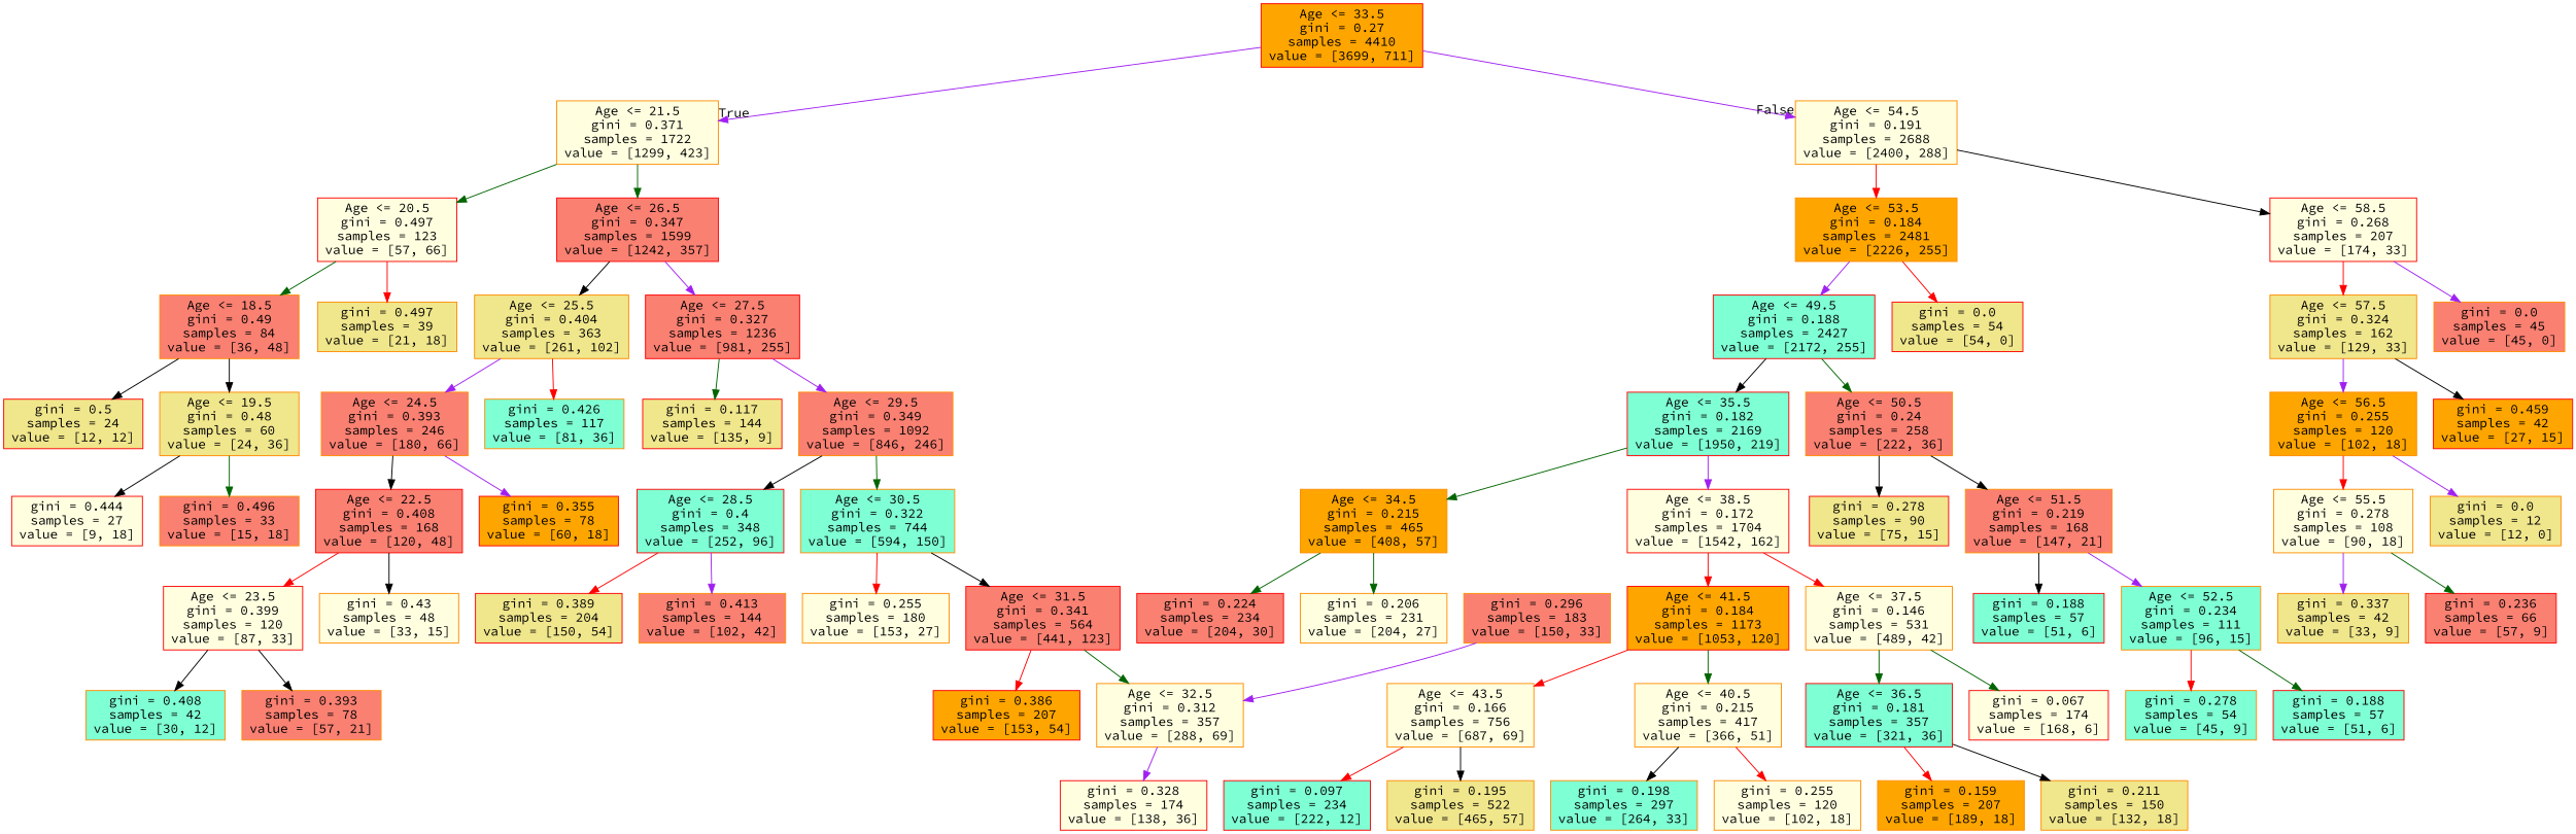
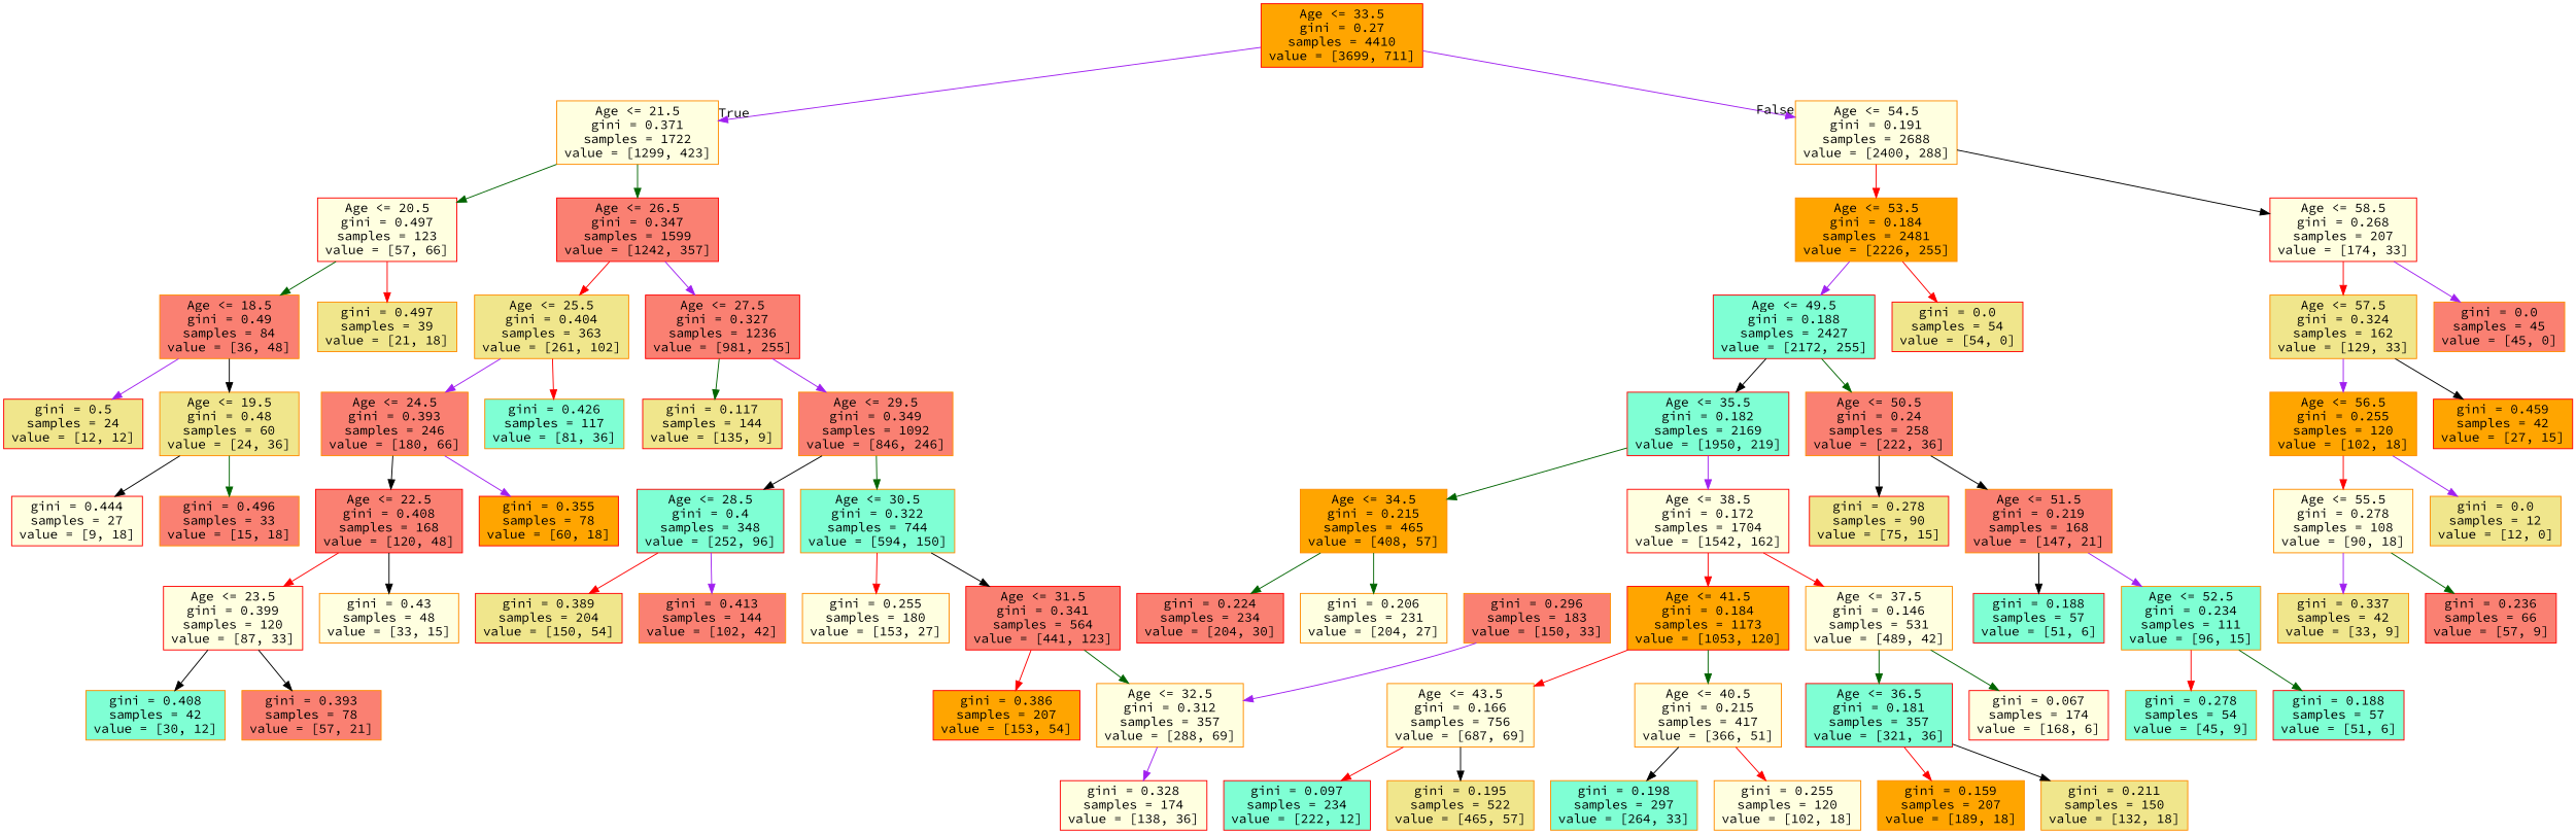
  digraph {
    fontname="Source Code Pro"
    node [color=darkorange fillcolor=lightyellow fontname="Source Code Pro" shape=box style=filled]
    edge [color=black fontname="Source Code Pro"]
    n1 [color=red fillcolor=orange label="Age <= 33.5\ngini = 0.27\nsamples = 4410\nvalue = [3699, 711]"]
    n2 [label="Age <= 21.5\ngini = 0.371\nsamples = 1722\nvalue = [1299, 423]"]
    n3 [label="Age <= 54.5\ngini = 0.191\nsamples = 2688\nvalue = [2400, 288]"]
    n4 [color=red label="Age <= 20.5\ngini = 0.497\nsamples = 123\nvalue = [57, 66]"]
    n5 [color=red fillcolor=salmon label="Age <= 26.5\ngini = 0.347\nsamples = 1599\nvalue = [1242, 357]"]
    n6 [fillcolor=orange label="Age <= 53.5\ngini = 0.184\nsamples = 2481\nvalue = [2226, 255]"]
    n7 [color=red label="Age <= 58.5\ngini = 0.268\nsamples = 207\nvalue = [174, 33]"]
    n8 [fillcolor=salmon label="Age <= 18.5\ngini = 0.49\nsamples = 84\nvalue = [36, 48]"]
    n9 [fillcolor=khaki label="gini = 0.497\nsamples = 39\nvalue = [21, 18]"]
    n10 [fillcolor=khaki label="Age <= 25.5\ngini = 0.404\nsamples = 363\nvalue = [261, 102]"]
    n11 [color=red fillcolor=salmon label="Age <= 27.5\ngini = 0.327\nsamples = 1236\nvalue = [981, 255]"]
    n12 [color=red fillcolor=khaki label="gini = 0.5\nsamples = 24\nvalue = [12, 12]"]
    n13 [fillcolor=khaki label="Age <= 19.5\ngini = 0.48\nsamples = 60\nvalue = [24, 36]"]
    n14 [color=red label="gini = 0.444\nsamples = 27\nvalue = [9, 18]"]
    n15 [fillcolor=salmon label="gini = 0.496\nsamples = 33\nvalue = [15, 18]"]
    n16 [fillcolor=salmon label="Age <= 24.5\ngini = 0.393\nsamples = 246\nvalue = [180, 66]"]
    n17 [fillcolor=aquamarine label="gini = 0.426\nsamples = 117\nvalue = [81, 36]"]
    n18 [color=red fillcolor=khaki label="gini = 0.117\nsamples = 144\nvalue = [135, 9]"]
    n19 [fillcolor=salmon label="Age <= 29.5\ngini = 0.349\nsamples = 1092\nvalue = [846, 246]"]
    n20 [color=red fillcolor=salmon label="Age <= 22.5\ngini = 0.408\nsamples = 168\nvalue = [120, 48]"]
    n21 [color=red fillcolor=orange label="gini = 0.355\nsamples = 78\nvalue = [60, 18]"]
    n22 [label="gini = 0.43\nsamples = 48\nvalue = [33, 15]"]
    n23 [color=red label="Age <= 23.5\ngini = 0.399\nsamples = 120\nvalue = [87, 33]"]
    n24 [fillcolor=aquamarine label="gini = 0.408\nsamples = 42\nvalue = [30, 12]"]
    n25 [fillcolor=salmon label="gini = 0.393\nsamples = 78\nvalue = [57, 21]"]
    n26 [color=red fillcolor=aquamarine label="Age <= 28.5\ngini = 0.4\nsamples = 348\nvalue = [252, 96]"]
    n27 [fillcolor=aquamarine label="Age <= 30.5\ngini = 0.322\nsamples = 744\nvalue = [594, 150]"]
    n28 [fillcolor=salmon label="gini = 0.413\nsamples = 144\nvalue = [102, 42]"]
    n29 [color=red fillcolor=khaki label="gini = 0.389\nsamples = 204\nvalue = [150, 54]"]
    n30 [label="gini = 0.255\nsamples = 180\nvalue = [153, 27]"]
    n31 [color=red fillcolor=salmon label="Age <= 31.5\ngini = 0.341\nsamples = 564\nvalue = [441, 123]"]
    n32 [color=red fillcolor=orange label="gini = 0.386\nsamples = 207\nvalue = [153, 54]"]
    n33 [label="Age <= 32.5\ngini = 0.312\nsamples = 357\nvalue = [288, 69]"]
    n34 [color=red label="gini = 0.328\nsamples = 174\nvalue = [138, 36]"]
    n35 [fillcolor=salmon label="gini = 0.296\nsamples = 183\nvalue = [150, 33]"]
    n36 [color=red fillcolor=aquamarine label="Age <= 49.5\ngini = 0.188\nsamples = 2427\nvalue = [2172, 255]"]
    n37 [color=red fillcolor=khaki label="gini = 0.0\nsamples = 54\nvalue = [54, 0]"]
    n38 [fillcolor=khaki label="Age <= 57.5\ngini = 0.324\nsamples = 162\nvalue = [129, 33]"]
    n39 [fillcolor=salmon label="gini = 0.0\nsamples = 45\nvalue = [45, 0]"]
    n40 [color=red fillcolor=aquamarine label="Age <= 35.5\ngini = 0.182\nsamples = 2169\nvalue = [1950, 219]"]
    n41 [fillcolor=salmon label="Age <= 50.5\ngini = 0.24\nsamples = 258\nvalue = [222, 36]"]
    n42 [fillcolor=orange label="Age <= 34.5\ngini = 0.215\nsamples = 465\nvalue = [408, 57]"]
    n43 [color=red label="Age <= 38.5\ngini = 0.172\nsamples = 1704\nvalue = [1542, 162]"]
    n44 [color=red fillcolor=khaki label="gini = 0.278\nsamples = 90\nvalue = [75, 15]"]
    n45 [fillcolor=salmon label="Age <= 51.5\ngini = 0.219\nsamples = 168\nvalue = [147, 21]"]
    n46 [label="gini = 0.206\nsamples = 231\nvalue = [204, 27]"]
    n47 [color=red fillcolor=salmon label="gini = 0.224\nsamples = 234\nvalue = [204, 30]"]
    n48 [label="Age <= 37.5\ngini = 0.146\nsamples = 531\nvalue = [489, 42]"]
    n49 [color=red fillcolor=orange label="Age <= 41.5\ngini = 0.184\nsamples = 1173\nvalue = [1053, 120]"]
    n50 [color=red fillcolor=aquamarine label="Age <= 36.5\ngini = 0.181\nsamples = 357\nvalue = [321, 36]"]
    n51 [color=red label="gini = 0.067\nsamples = 174\nvalue = [168, 6]"]
    n52 [label="Age <= 40.5\ngini = 0.215\nsamples = 417\nvalue = [366, 51]"]
    n53 [label="Age <= 43.5\ngini = 0.166\nsamples = 756\nvalue = [687, 69]"]
    n54 [fillcolor=orange label="gini = 0.159\nsamples = 207\nvalue = [189, 18]"]
    n55 [fillcolor=khaki label="gini = 0.211\nsamples = 150\nvalue = [132, 18]"]
    n56 [fillcolor=aquamarine label="gini = 0.198\nsamples = 297\nvalue = [264, 33]"]
    n57 [label="gini = 0.255\nsamples = 120\nvalue = [102, 18]"]
    n58 [color=red fillcolor=aquamarine label="gini = 0.097\nsamples = 234\nvalue = [222, 12]"]
    n59 [fillcolor=khaki label="gini = 0.195\nsamples = 522\nvalue = [465, 57]"]
    n60 [color=red fillcolor=aquamarine label="gini = 0.188\nsamples = 57\nvalue = [51, 6]"]
    n61 [fillcolor=aquamarine label="Age <= 52.5\ngini = 0.234\nsamples = 111\nvalue = [96, 15]"]
    n62 [fillcolor=aquamarine label="gini = 0.278\nsamples = 54\nvalue = [45, 9]"]
    n63 [color=red fillcolor=aquamarine label="gini = 0.188\nsamples = 57\nvalue = [51, 6]"]
    n64 [fillcolor=orange label="Age <= 56.5\ngini = 0.255\nsamples = 120\nvalue = [102, 18]"]
    n65 [color=red fillcolor=orange label="gini = 0.459\nsamples = 42\nvalue = [27, 15]"]
    n66 [label="Age <= 55.5\ngini = 0.278\nsamples = 108\nvalue = [90, 18]"]
    n67 [fillcolor=khaki label="gini = 0.0\nsamples = 12\nvalue = [12, 0]"]
    n68 [color=red fillcolor=salmon label="gini = 0.236\nsamples = 66\nvalue = [57, 9]"]
    n69 [fillcolor=khaki label="gini = 0.337\nsamples = 42\nvalue = [33, 9]"]
    n1 -> n2 [color=purple headlabel=True labelangle=45 labeldistance=2.5]
    n1 -> n3 [color=purple headlabel=False labelangle=-45 labeldistance=2.5]
    n2 -> n4 [color=darkgreen]
    n2 -> n5 [color=darkgreen]
    n3 -> n6 [color=red]
    n3 -> n7
    n4 -> n8 [color=darkgreen]
    n4 -> n9 [color=red]
-   n5 -> n10
+   n5 -> n10 [color=red]
    n5 -> n11 [color=purple]
    n6 -> n36 [color=purple]
    n6 -> n37 [color=red]
    n7 -> n38 [color=red]
    n7 -> n39 [color=purple]
-   n8 -> n12
+   n8 -> n12 [color=purple]
    n8 -> n13
    n10 -> n16 [color=purple]
    n10 -> n17 [color=red]
    n11 -> n18 [color=darkgreen]
    n11 -> n19 [color=purple]
    n13 -> n14
    n13 -> n15 [color=darkgreen]
    n16 -> n20
    n16 -> n21 [color=purple]
    n19 -> n26
    n19 -> n27 [color=darkgreen]
    n20 -> n22
    n20 -> n23 [color=red]
    n23 -> n24
    n23 -> n25
    n26 -> n28 [color=purple]
    n26 -> n29 [color=red]
    n27 -> n30 [color=red]
    n27 -> n31
    n31 -> n32 [color=red]
    n31 -> n33 [color=darkgreen]
    n33 -> n34 [color=purple]
    n35 -> n33 [color=purple]
    n36 -> n40
    n36 -> n41 [color=darkgreen]
    n38 -> n64 [color=purple]
    n38 -> n65
    n40 -> n42 [color=darkgreen]
    n40 -> n43 [color=purple]
    n41 -> n44
    n41 -> n45
    n42 -> n46 [color=darkgreen]
    n42 -> n47 [color=darkgreen]
    n43 -> n48 [color=red]
    n43 -> n49 [color=red]
    n45 -> n60
    n45 -> n61 [color=purple]
    n48 -> n50 [color=darkgreen]
    n48 -> n51 [color=darkgreen]
    n49 -> n52 [color=darkgreen]
    n49 -> n53 [color=red]
    n50 -> n54 [color=red]
    n50 -> n55
    n52 -> n56
    n52 -> n57 [color=red]
    n53 -> n58 [color=red]
    n53 -> n59
    n61 -> n62 [color=red]
    n61 -> n63 [color=darkgreen]
    n64 -> n66 [color=red]
    n64 -> n67 [color=purple]
    n66 -> n68 [color=darkgreen]
    n66 -> n69 [color=purple]
  }
